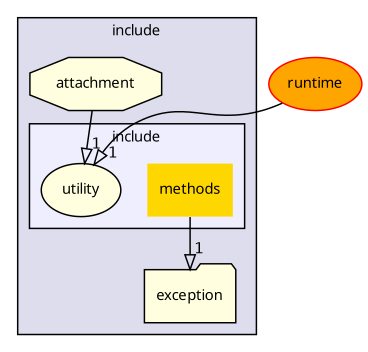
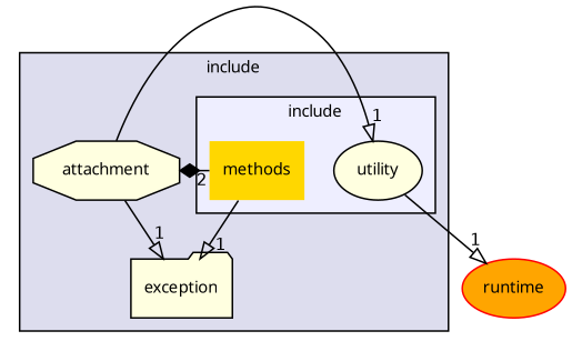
  digraph {
    compound=true
    fontname="Noto Sans"
    node [fillcolor=lightyellow fontname="Noto Sans" fontsize=10 shape=ellipse style=filled]
    edge [arrowhead=onormal fontname="Noto Sans" headlabel=1 labeldistance=1.5 labelfontname=Helvetica labelfontsize=10]
    n1 [fillcolor=gold label=methods shape=plaintext]
    n2 [label=utility]
    n3 [label=exception shape=folder]
    n4 [label=attachment shape=octagon]
    n5 [color=red fillcolor=orange label=runtime]
    subgraph cluster_1 {
      bgcolor="#ddddee"
      fontsize=10
      label=include
      pencolor=black
      n3
      n4
      subgraph cluster_2 {
        bgcolor="#eeeeff"
        fontsize=10
        label=include
        pencolor=black
        n1
        n2
      }
    }
    n1 -> n3
-   n5 -> n2
+   n1 -> n4 [arrowhead=diamond headlabel=2]
+   n2 -> n5
    n4 -> n2
+   n4 -> n3
  }
